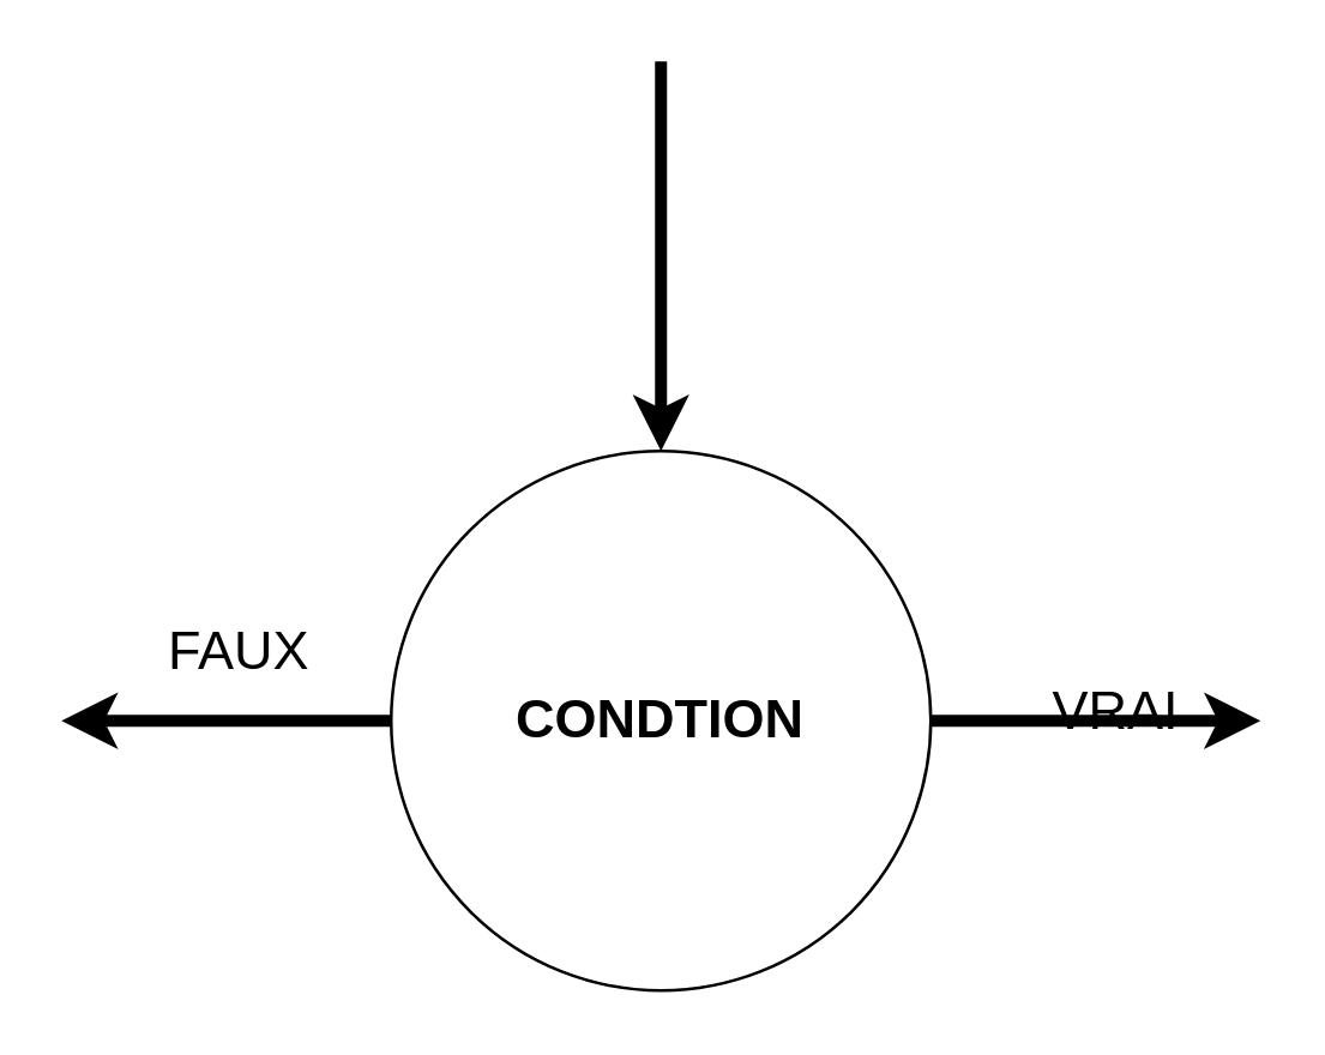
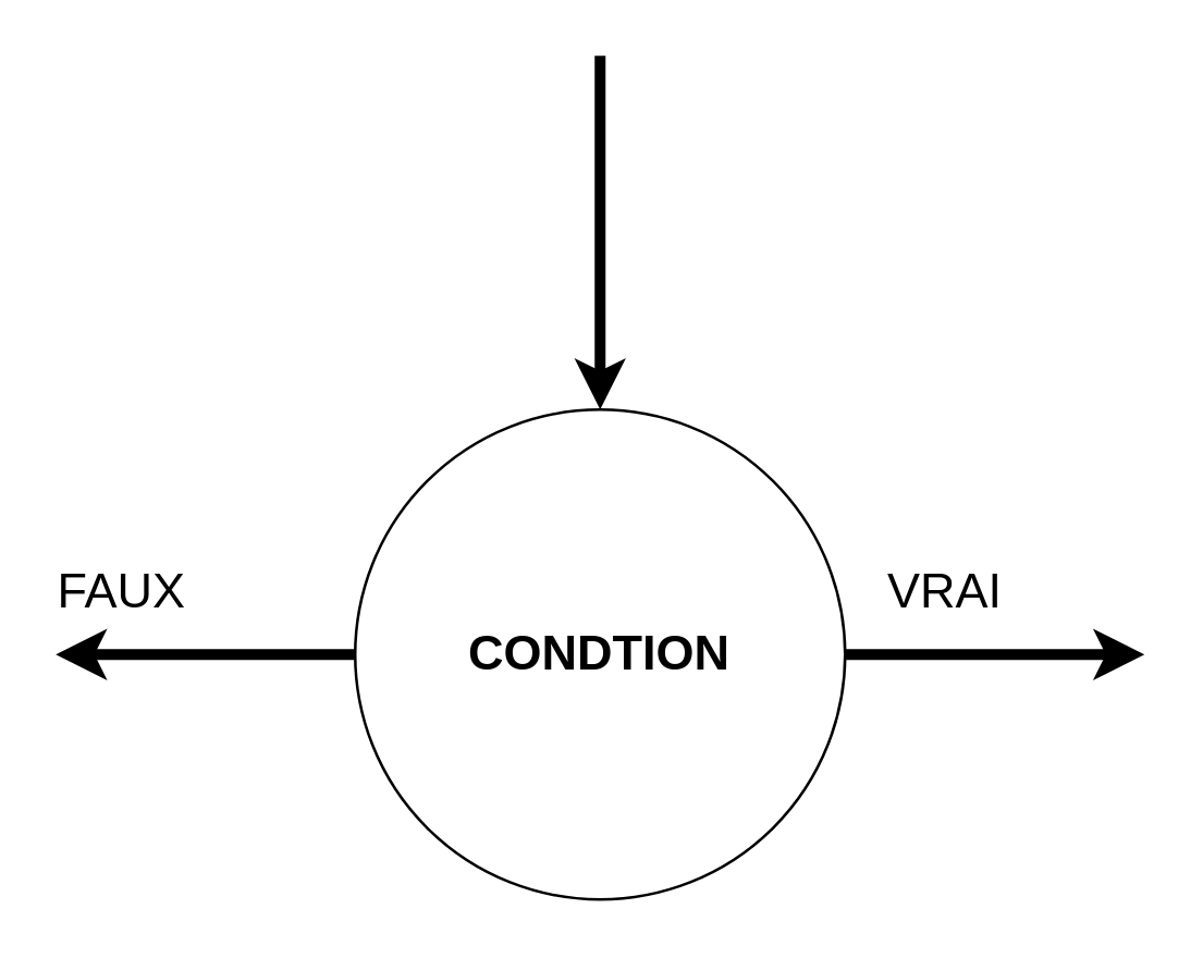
  <mxCell id="0" />
  <mxCell id="1" parent="0" />
  <mxCell id="2" value="&lt;b&gt;&lt;font style=&quot;font-size: 18px;&quot;&gt;CONDTION&lt;/font&gt;&lt;/b&gt;" style="ellipse;whiteSpace=wrap;html=1;" vertex="1" parent="1"><mxGeometry x="130" y="150" width="180" height="180" as="geometry" /></mxCell>
  <mxCell id="3" value="" style="endArrow=classic;html=1;rounded=0;fontSize=18;exitX=1;exitY=0.5;exitDx=0;exitDy=0;strokeWidth=4;" edge="1" parent="1" source="2"><mxGeometry width="50" height="50" relative="1" as="geometry"><mxPoint x="250" y="310" as="sourcePoint" /><mxPoint x="420" y="240" as="targetPoint" /></mxGeometry></mxCell>
  <mxCell id="4" value="" style="endArrow=classic;html=1;rounded=0;fontSize=18;exitX=0;exitY=0.5;exitDx=0;exitDy=0;strokeWidth=4;" edge="1" parent="1" source="2"><mxGeometry width="50" height="50" relative="1" as="geometry"><mxPoint x="250" y="310" as="sourcePoint" /><mxPoint x="20" y="240" as="targetPoint" /></mxGeometry></mxCell>
- <mxCell id="5" value="VRAI" style="text;strokeColor=none;fillColor=none;align=left;verticalAlign=middle;spacingLeft=4;spacingRight=4;overflow=hidden;points=[[0,0.5],[1,0.5]];portConstraint=eastwest;rotatable=0;fontSize=18;" vertex="1" parent="1"><mxGeometry x="345" y="220" width="80" height="30" as="geometry" /></mxCell>
- <mxCell id="6" value="FAUX" style="text;strokeColor=none;fillColor=none;align=left;verticalAlign=middle;spacingLeft=4;spacingRight=4;overflow=hidden;points=[[0,0.5],[1,0.5]];portConstraint=eastwest;rotatable=0;fontSize=18;" vertex="1" parent="1"><mxGeometry x="50" y="200" width="80" height="30" as="geometry" /></mxCell>
+ <mxCell id="5" value="VRAI" style="text;strokeColor=none;fillColor=none;align=left;verticalAlign=middle;spacingLeft=4;spacingRight=4;overflow=hidden;points=[[0,0.5],[1,0.5]];portConstraint=eastwest;rotatable=0;fontSize=18;" vertex="1" parent="1"><mxGeometry x="320" y="200" width="80" height="30" as="geometry" /></mxCell>
+ <mxCell id="6" value="FAUX" style="text;strokeColor=none;fillColor=none;align=left;verticalAlign=middle;spacingLeft=4;spacingRight=4;overflow=hidden;points=[[0,0.5],[1,0.5]];portConstraint=eastwest;rotatable=0;fontSize=18;" vertex="1" parent="1"><mxGeometry x="15" y="200" width="80" height="30" as="geometry" /></mxCell>
  <mxCell id="7" value="" style="endArrow=classic;html=1;rounded=0;fontSize=18;entryX=0.5;entryY=0;entryDx=0;entryDy=0;strokeWidth=4;" edge="1" parent="1" target="2"><mxGeometry width="50" height="50" relative="1" as="geometry"><mxPoint x="220" y="20" as="sourcePoint" /><mxPoint x="300" y="260" as="targetPoint" /></mxGeometry></mxCell>
